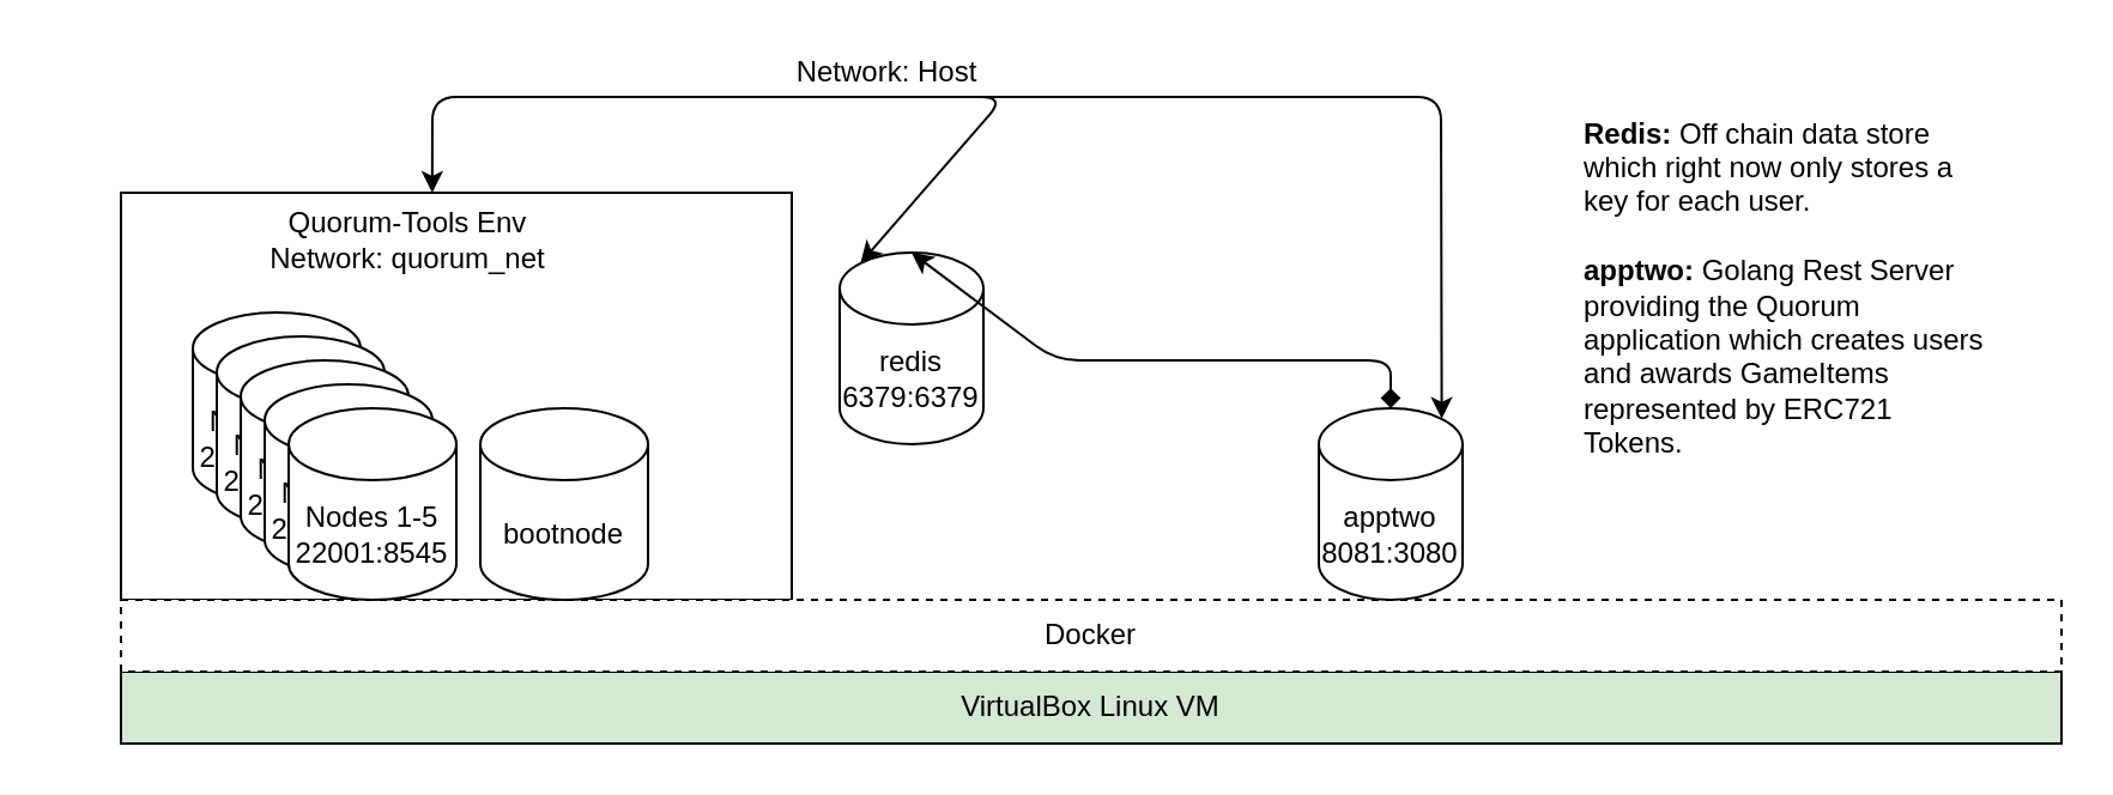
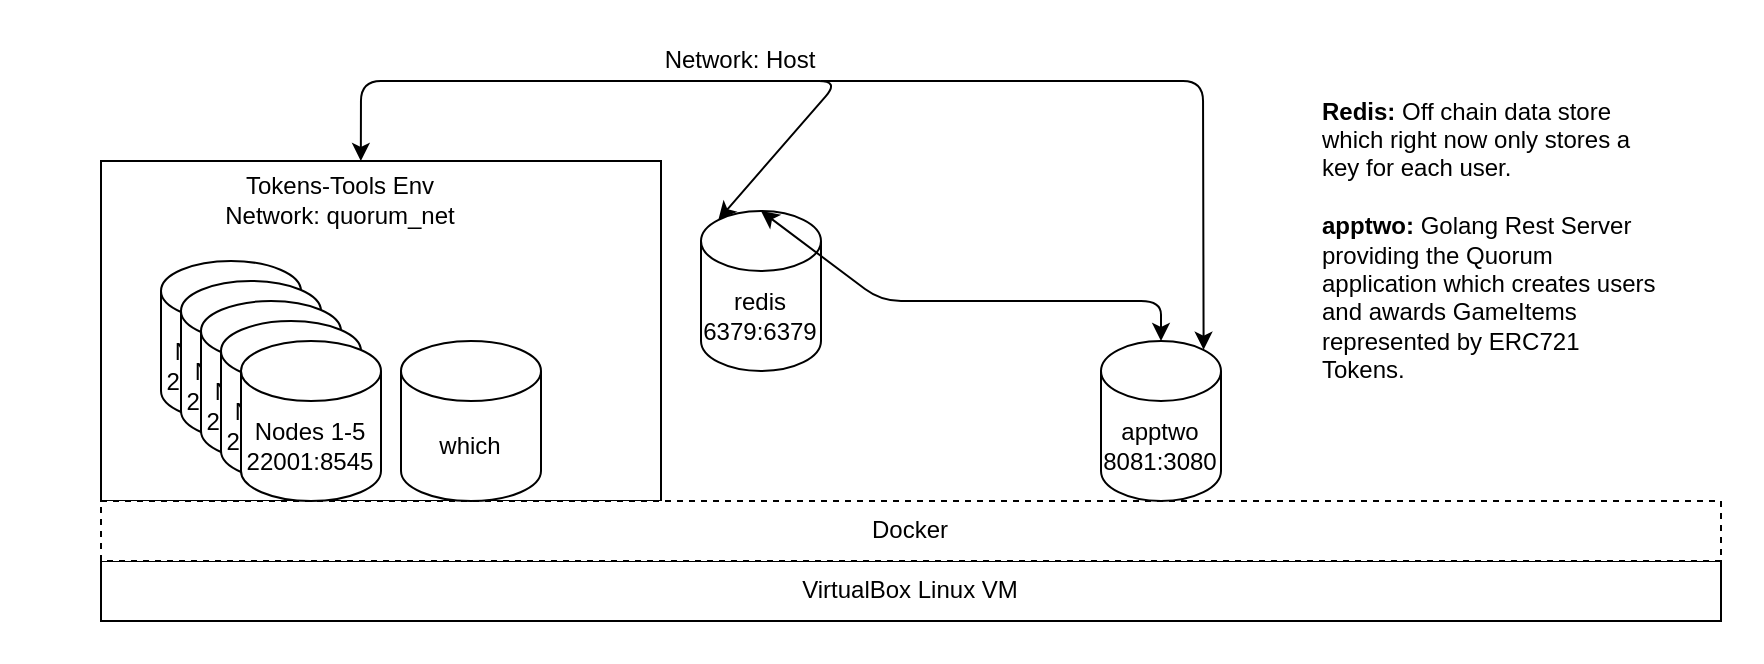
  <mxCell id="0" />
  <mxCell id="1" parent="0" />
  <mxCell id="2" value="" style="rounded=0;whiteSpace=wrap;html=1;" parent="1" vertex="1"><mxGeometry x="50" y="80" width="280" height="170" as="geometry" /></mxCell>
- <mxCell id="3" value="VirtualBox Linux VM" style="rounded=0;whiteSpace=wrap;html=1;fillColor=#d5e8d4;" parent="1" vertex="1"><mxGeometry x="50" y="280" width="810" height="30" as="geometry" /></mxCell>
+ <mxCell id="3" value="VirtualBox Linux VM" style="rounded=0;whiteSpace=wrap;html=1;" parent="1" vertex="1"><mxGeometry x="50" y="280" width="810" height="30" as="geometry" /></mxCell>
  <mxCell id="4" value="Docker" style="rounded=0;whiteSpace=wrap;html=1;dashed=1;" parent="1" vertex="1"><mxGeometry x="50" y="250" width="810" height="30" as="geometry" /></mxCell>
- <mxCell id="5" value="bootnode" style="shape=cylinder3;whiteSpace=wrap;html=1;boundedLbl=1;backgroundOutline=1;size=15;" parent="1" vertex="1"><mxGeometry x="200" y="170" width="70" height="80" as="geometry" /></mxCell>
+ <mxCell id="5" value="which" style="shape=cylinder3;whiteSpace=wrap;html=1;boundedLbl=1;backgroundOutline=1;size=15;" parent="1" vertex="1"><mxGeometry x="200" y="170" width="70" height="80" as="geometry" /></mxCell>
  <mxCell id="6" value="Nodes 1-5&lt;br&gt;22001:8545" style="shape=cylinder3;whiteSpace=wrap;html=1;boundedLbl=1;backgroundOutline=1;size=15;" parent="1" vertex="1"><mxGeometry x="80" y="130" width="70" height="80" as="geometry" /></mxCell>
- <mxCell id="7" value="Quorum-Tools Env &lt;br&gt;Network: quorum_net" style="text;html=1;strokeColor=none;fillColor=none;align=center;verticalAlign=middle;whiteSpace=wrap;rounded=0;" parent="1" vertex="1"><mxGeometry x="20" y="90" width="300" height="20" as="geometry" /></mxCell>
+ <mxCell id="7" value="Tokens-Tools Env &lt;br&gt;Network: quorum_net" style="text;html=1;strokeColor=none;fillColor=none;align=center;verticalAlign=middle;whiteSpace=wrap;rounded=0;" parent="1" vertex="1"><mxGeometry x="20" y="90" width="300" height="20" as="geometry" /></mxCell>
  <mxCell id="8" value="redis&lt;br&gt;6379:6379" style="shape=cylinder3;whiteSpace=wrap;html=1;boundedLbl=1;backgroundOutline=1;size=15;" parent="1" vertex="1"><mxGeometry x="350" y="105" width="60" height="80" as="geometry" /></mxCell>
  <mxCell id="9" value="apptwo&lt;br&gt;8081:3080" style="shape=cylinder3;whiteSpace=wrap;html=1;boundedLbl=1;backgroundOutline=1;size=15;" parent="1" vertex="1"><mxGeometry x="550" y="170" width="60" height="80" as="geometry" /></mxCell>
- <mxCell id="10" value="" style="endArrow=diamond;startArrow=classic;html=1;exitX=0.5;exitY=0;exitDx=0;exitDy=0;exitPerimeter=0;entryX=0.5;entryY=0;entryDx=0;entryDy=0;entryPerimeter=0;" parent="1" source="8" target="9" edge="1"><mxGeometry width="50" height="50" relative="1" as="geometry"><mxPoint x="430" y="80" as="sourcePoint" /><mxPoint x="480" y="30" as="targetPoint" /><Array as="points"><mxPoint x="440" y="150" /><mxPoint x="580" y="150" /></Array></mxGeometry></mxCell>
+ <mxCell id="10" value="" style="endArrow=classic;startArrow=classic;html=1;exitX=0.5;exitY=0;exitDx=0;exitDy=0;exitPerimeter=0;entryX=0.5;entryY=0;entryDx=0;entryDy=0;entryPerimeter=0;" parent="1" source="8" target="9" edge="1"><mxGeometry width="50" height="50" relative="1" as="geometry"><mxPoint x="430" y="80" as="sourcePoint" /><mxPoint x="480" y="30" as="targetPoint" /><Array as="points"><mxPoint x="440" y="150" /><mxPoint x="580" y="150" /></Array></mxGeometry></mxCell>
  <mxCell id="11" value="" style="endArrow=classic;startArrow=classic;html=1;exitX=0.464;exitY=0;exitDx=0;exitDy=0;exitPerimeter=0;entryX=0.145;entryY=0;entryDx=0;entryDy=4.35;entryPerimeter=0;" parent="1" source="2" target="8" edge="1"><mxGeometry width="50" height="50" relative="1" as="geometry"><mxPoint x="430" y="70" as="sourcePoint" /><mxPoint x="480" y="20" as="targetPoint" /><Array as="points"><mxPoint x="180" y="40" /><mxPoint x="419" y="40" /></Array></mxGeometry></mxCell>
  <mxCell id="12" value="" style="endArrow=classic;html=1;entryX=0.855;entryY=0;entryDx=0;entryDy=4.35;entryPerimeter=0;" parent="1" target="9" edge="1"><mxGeometry width="50" height="50" relative="1" as="geometry"><mxPoint x="410" y="40" as="sourcePoint" /><mxPoint x="480" y="20" as="targetPoint" /><Array as="points"><mxPoint x="601" y="40" /></Array></mxGeometry></mxCell>
  <mxCell id="13" value="Network: Host" style="text;html=1;strokeColor=none;fillColor=none;align=center;verticalAlign=middle;whiteSpace=wrap;rounded=0;" parent="1" vertex="1"><mxGeometry x="320" y="20" width="100" height="20" as="geometry" /></mxCell>
  <mxCell id="14" value="Nodes 1-5&lt;br&gt;22001:8545" style="shape=cylinder3;whiteSpace=wrap;html=1;boundedLbl=1;backgroundOutline=1;size=15;" parent="1" vertex="1"><mxGeometry x="90" y="140" width="70" height="80" as="geometry" /></mxCell>
  <mxCell id="15" value="Nodes 1-5&lt;br&gt;22001:8545" style="shape=cylinder3;whiteSpace=wrap;html=1;boundedLbl=1;backgroundOutline=1;size=15;" parent="1" vertex="1"><mxGeometry x="100" y="150" width="70" height="80" as="geometry" /></mxCell>
  <mxCell id="16" value="Nodes 1-5&lt;br&gt;22001:8545" style="shape=cylinder3;whiteSpace=wrap;html=1;boundedLbl=1;backgroundOutline=1;size=15;" parent="1" vertex="1"><mxGeometry x="110" y="160" width="70" height="80" as="geometry" /></mxCell>
  <mxCell id="17" value="Nodes 1-5&lt;br&gt;22001:8545" style="shape=cylinder3;whiteSpace=wrap;html=1;boundedLbl=1;backgroundOutline=1;size=15;" parent="1" vertex="1"><mxGeometry x="120" y="170" width="70" height="80" as="geometry" /></mxCell>
  <mxCell id="18" value="&lt;div style=&quot;text-align: left&quot;&gt;&lt;b&gt;Redis: &lt;/b&gt;&lt;span&gt;Off chain data store which right now only stores a key for each user.&lt;/span&gt;&lt;/div&gt;&lt;div style=&quot;text-align: left&quot;&gt;&lt;br&gt;&lt;/div&gt;&lt;b&gt;&lt;div style=&quot;text-align: left&quot;&gt;&lt;b&gt;apptwo:&lt;/b&gt;&lt;span style=&quot;font-weight: normal&quot;&gt; Golang Rest Server providing the Quorum application which creates users and awards GameItems represented by ERC721 Tokens.&lt;/span&gt;&lt;/div&gt;&lt;/b&gt;" style="text;html=1;strokeColor=none;fillColor=none;align=center;verticalAlign=middle;whiteSpace=wrap;rounded=0;" vertex="1" parent="1"><mxGeometry x="660" y="40" width="170" height="160" as="geometry" /></mxCell>
